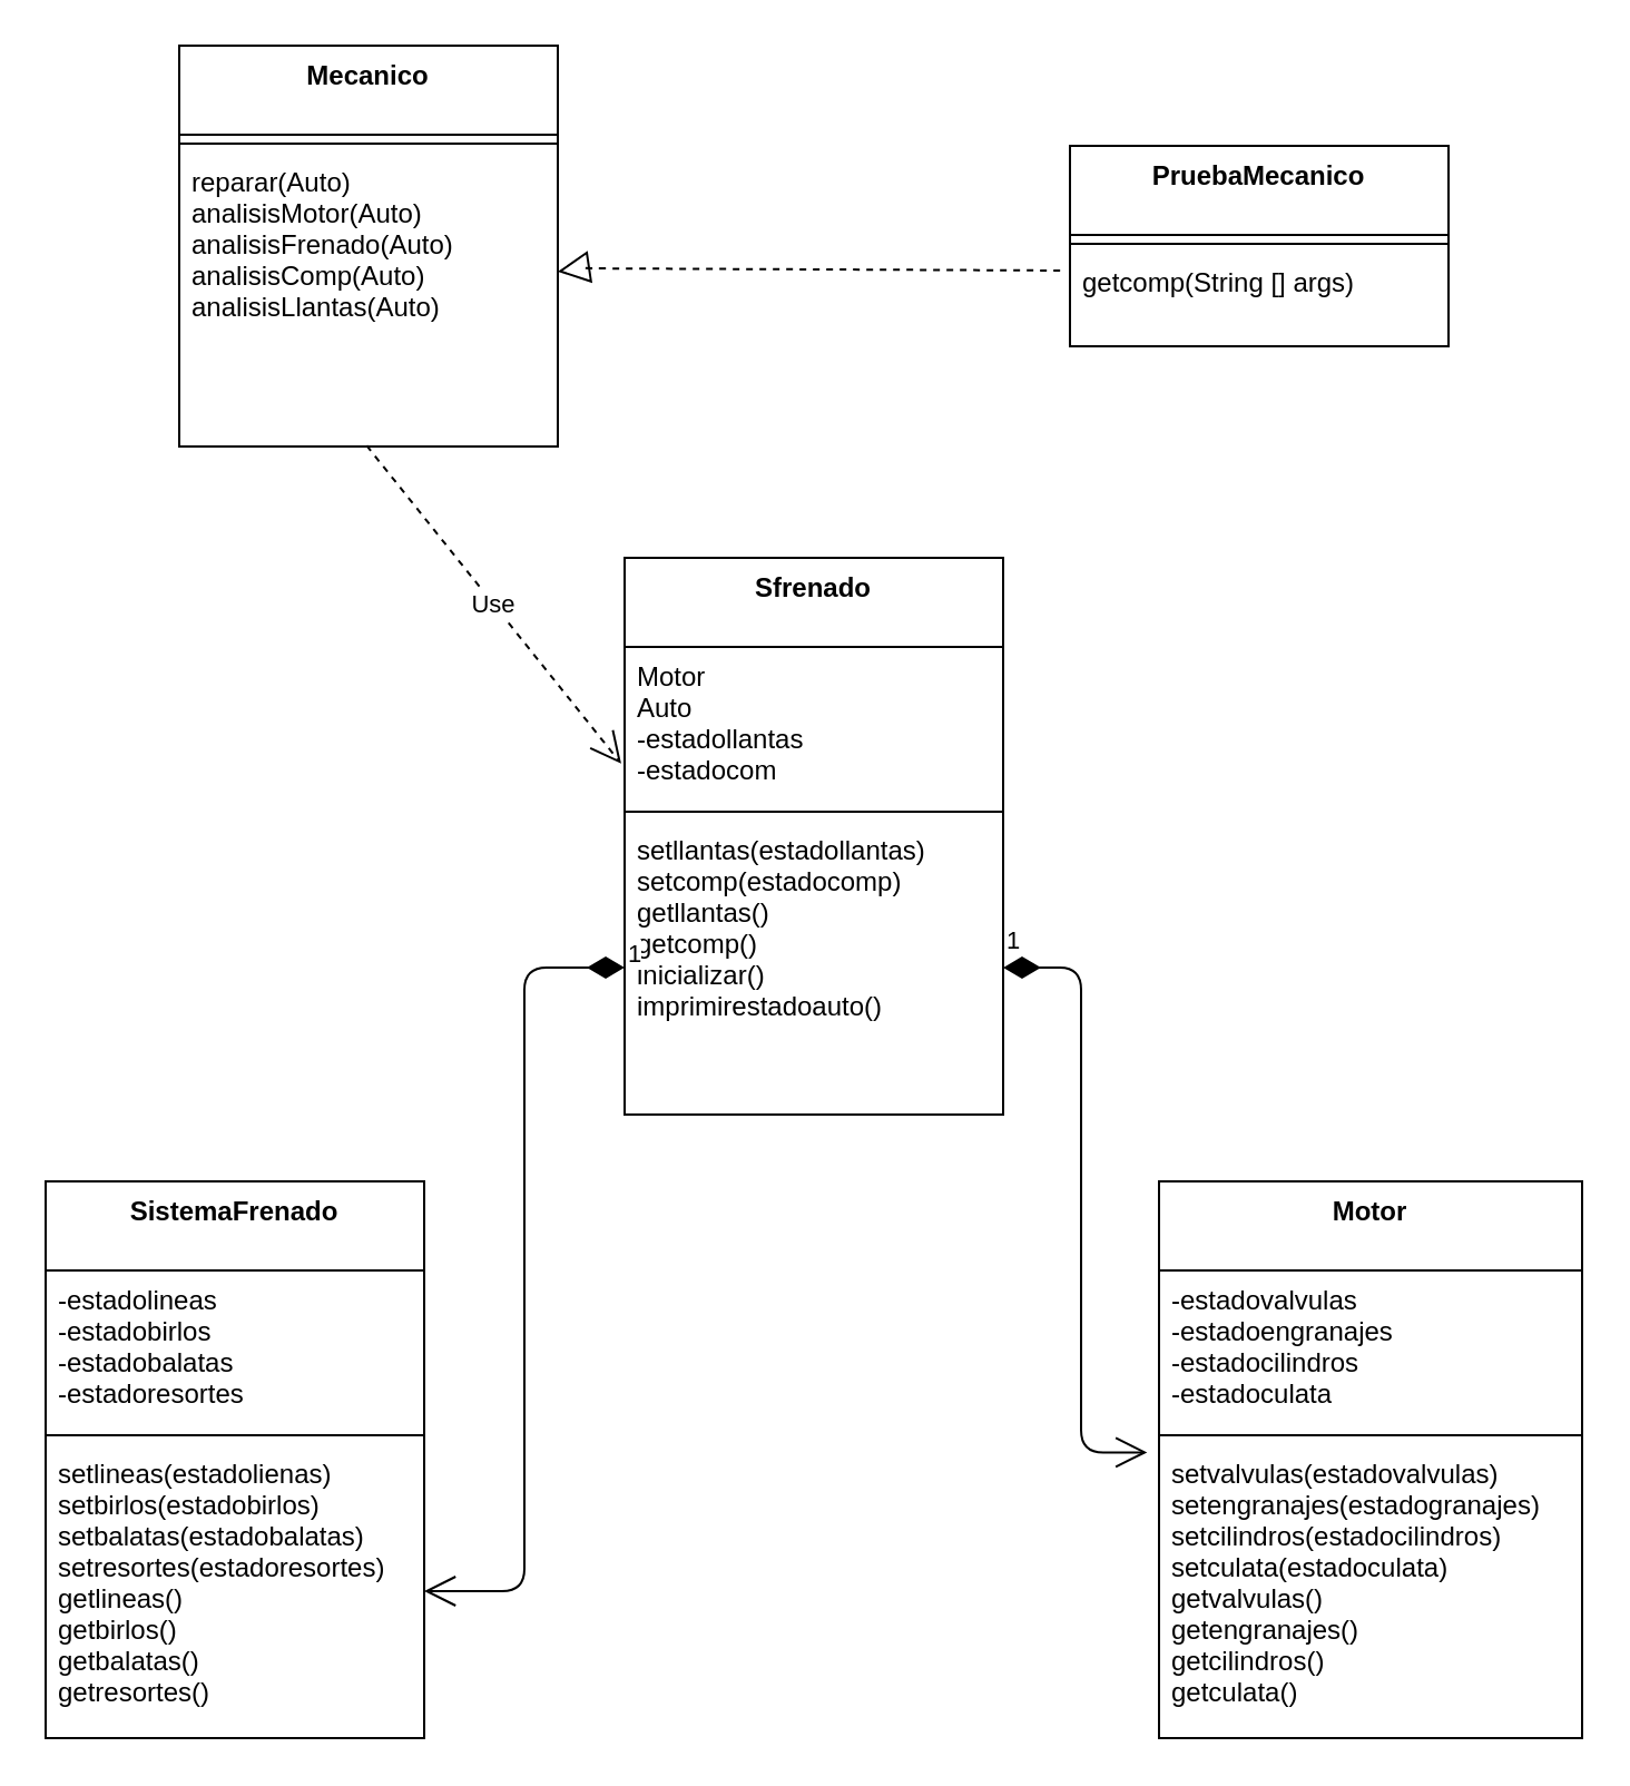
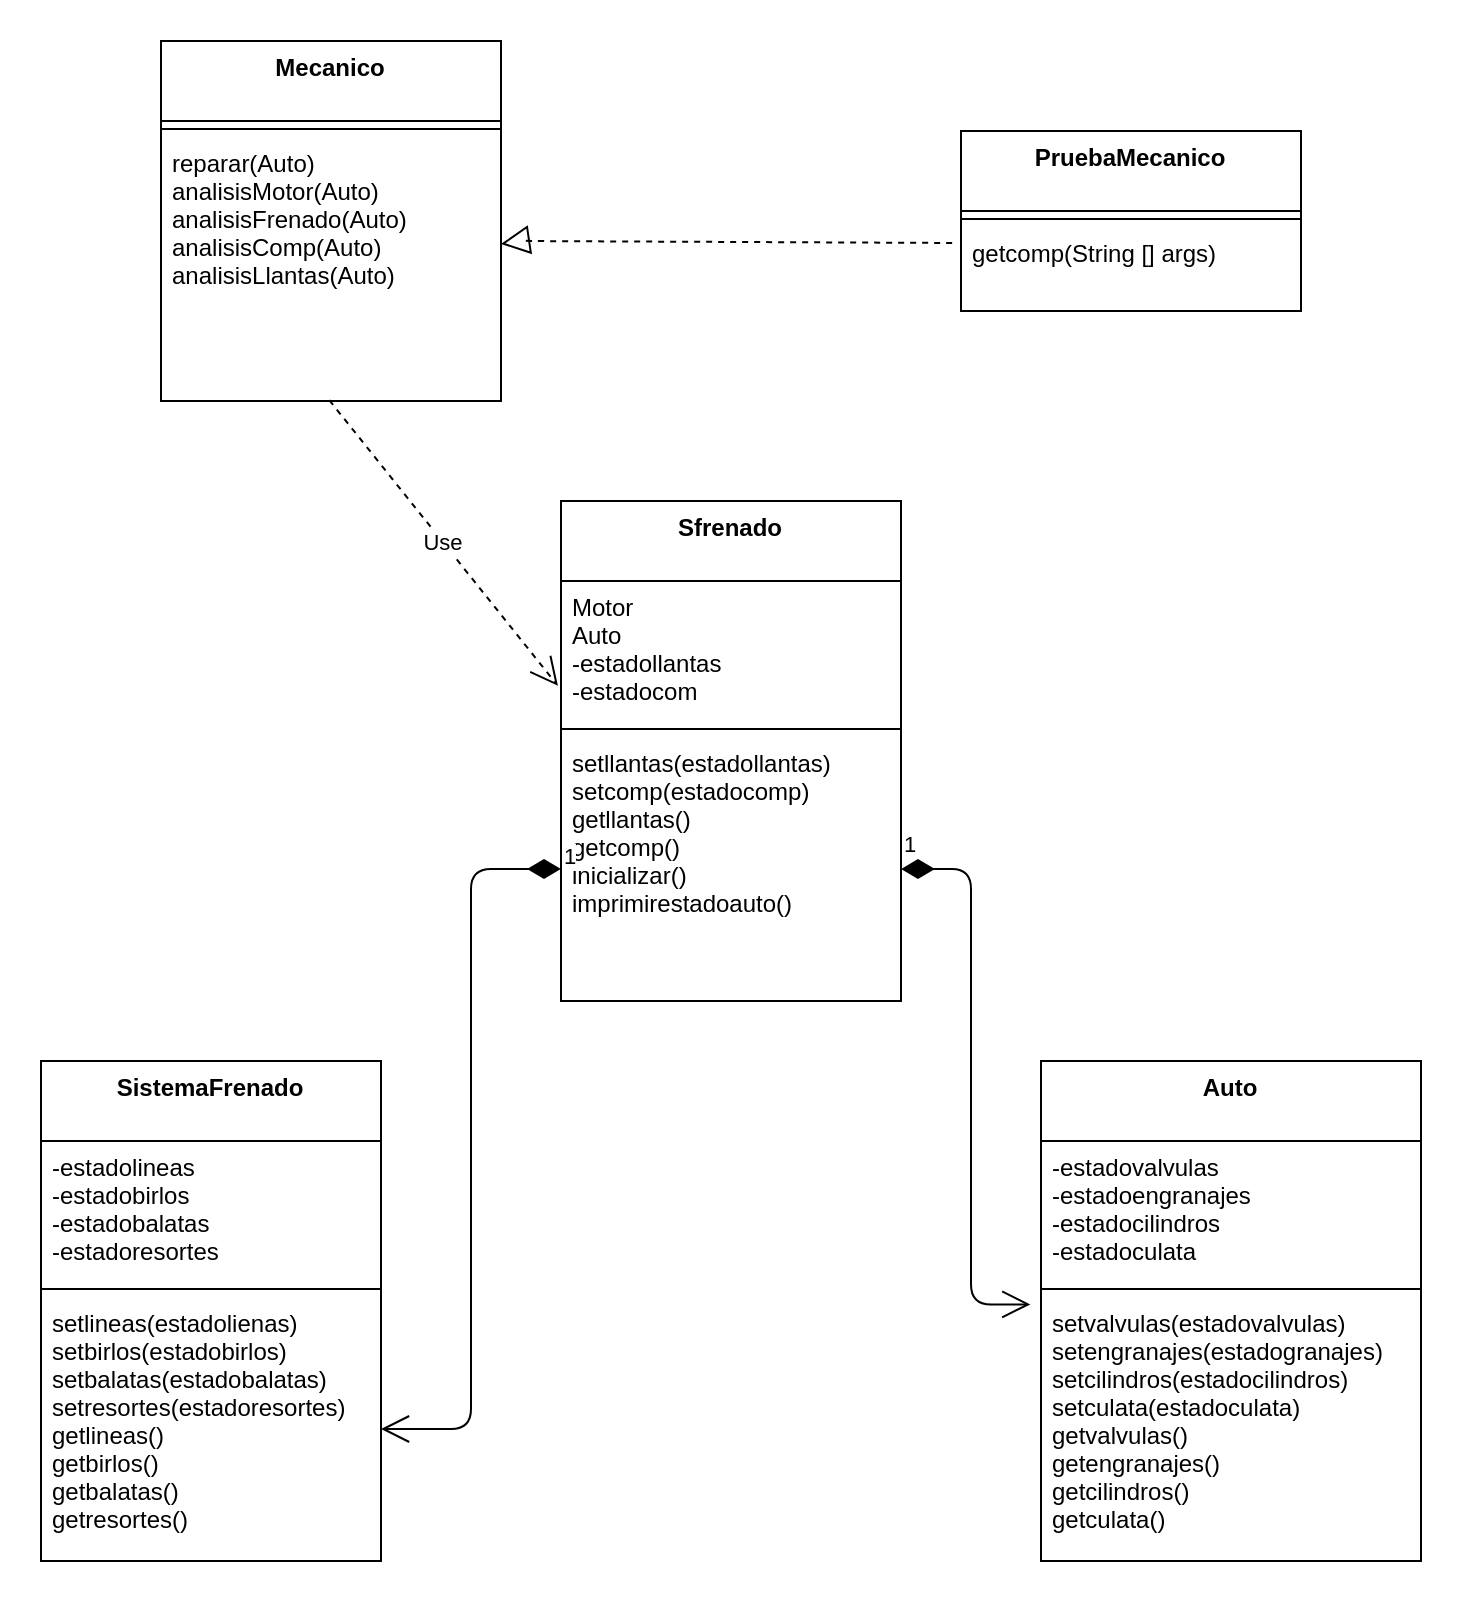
  <mxCell id="0" />
  <mxCell id="1" parent="0" />
  <mxCell id="2" value="SistemaFrenado" style="swimlane;fontStyle=1;align=center;verticalAlign=top;childLayout=stackLayout;horizontal=1;startSize=40;horizontalStack=0;resizeParent=1;resizeParentMax=0;resizeLast=0;collapsible=1;marginBottom=0;" parent="1" vertex="1"><mxGeometry x="20" y="530" width="170" height="250" as="geometry" /></mxCell>
  <mxCell id="3" value="-estadolineas&#10;-estadobirlos&#10;-estadobalatas&#10;-estadoresortes" style="text;strokeColor=none;fillColor=none;align=left;verticalAlign=top;spacingLeft=4;spacingRight=4;overflow=hidden;rotatable=0;points=[[0,0.5],[1,0.5]];portConstraint=eastwest;" parent="2" vertex="1"><mxGeometry y="40" width="170" height="70" as="geometry" /></mxCell>
  <mxCell id="4" value="" style="line;strokeWidth=1;fillColor=none;align=left;verticalAlign=middle;spacingTop=-1;spacingLeft=3;spacingRight=3;rotatable=0;labelPosition=right;points=[];portConstraint=eastwest;" parent="2" vertex="1"><mxGeometry y="110" width="170" height="8" as="geometry" /></mxCell>
  <mxCell id="5" value="setlineas(estadolienas)&#10;setbirlos(estadobirlos)&#10;setbalatas(estadobalatas)&#10;setresortes(estadoresortes)&#10;getlineas()&#10;getbirlos()&#10;getbalatas()&#10;getresortes()" style="text;strokeColor=none;fillColor=none;align=left;verticalAlign=top;spacingLeft=4;spacingRight=4;overflow=hidden;rotatable=0;points=[[0,0.5],[1,0.5]];portConstraint=eastwest;" parent="2" vertex="1"><mxGeometry y="118" width="170" height="132" as="geometry" /></mxCell>
- <mxCell id="6" value="Motor" style="swimlane;fontStyle=1;align=center;verticalAlign=top;childLayout=stackLayout;horizontal=1;startSize=40;horizontalStack=0;resizeParent=1;resizeParentMax=0;resizeLast=0;collapsible=1;marginBottom=0;" parent="1" vertex="1"><mxGeometry x="520" y="530" width="190" height="250" as="geometry"><mxRectangle x="1210" y="520" width="70" height="40" as="alternateBounds" /></mxGeometry></mxCell>
+ <mxCell id="6" value="Auto" style="swimlane;fontStyle=1;align=center;verticalAlign=top;childLayout=stackLayout;horizontal=1;startSize=40;horizontalStack=0;resizeParent=1;resizeParentMax=0;resizeLast=0;collapsible=1;marginBottom=0;" parent="1" vertex="1"><mxGeometry x="520" y="530" width="190" height="250" as="geometry"><mxRectangle x="1210" y="520" width="70" height="40" as="alternateBounds" /></mxGeometry></mxCell>
  <mxCell id="7" value="-estadovalvulas&#10;-estadoengranajes&#10;-estadocilindros&#10;-estadoculata" style="text;strokeColor=none;fillColor=none;align=left;verticalAlign=top;spacingLeft=4;spacingRight=4;overflow=hidden;rotatable=0;points=[[0,0.5],[1,0.5]];portConstraint=eastwest;" parent="6" vertex="1"><mxGeometry y="40" width="190" height="70" as="geometry" /></mxCell>
  <mxCell id="8" value="" style="line;strokeWidth=1;fillColor=none;align=left;verticalAlign=middle;spacingTop=-1;spacingLeft=3;spacingRight=3;rotatable=0;labelPosition=right;points=[];portConstraint=eastwest;" parent="6" vertex="1"><mxGeometry y="110" width="190" height="8" as="geometry" /></mxCell>
  <mxCell id="9" value="setvalvulas(estadovalvulas)&#10;setengranajes(estadogranajes)&#10;setcilindros(estadocilindros)&#10;setculata(estadoculata)&#10;getvalvulas()&#10;getengranajes()&#10;getcilindros()&#10;getculata()" style="text;strokeColor=none;fillColor=none;align=left;verticalAlign=top;spacingLeft=4;spacingRight=4;overflow=hidden;rotatable=0;points=[[0,0.5],[1,0.5]];portConstraint=eastwest;" parent="6" vertex="1"><mxGeometry y="118" width="190" height="132" as="geometry" /></mxCell>
  <mxCell id="10" value="Sfrenado" style="swimlane;fontStyle=1;align=center;verticalAlign=top;childLayout=stackLayout;horizontal=1;startSize=40;horizontalStack=0;resizeParent=1;resizeParentMax=0;resizeLast=0;collapsible=1;marginBottom=0;" parent="1" vertex="1"><mxGeometry x="280" y="250" width="170" height="250" as="geometry" /></mxCell>
  <mxCell id="11" value="Motor &#10;Auto&#10;-estadollantas&#10;-estadocom" style="text;strokeColor=none;fillColor=none;align=left;verticalAlign=top;spacingLeft=4;spacingRight=4;overflow=hidden;rotatable=0;points=[[0,0.5],[1,0.5]];portConstraint=eastwest;" parent="10" vertex="1"><mxGeometry y="40" width="170" height="70" as="geometry" /></mxCell>
  <mxCell id="12" value="" style="line;strokeWidth=1;fillColor=none;align=left;verticalAlign=middle;spacingTop=-1;spacingLeft=3;spacingRight=3;rotatable=0;labelPosition=right;points=[];portConstraint=eastwest;" parent="10" vertex="1"><mxGeometry y="110" width="170" height="8" as="geometry" /></mxCell>
  <mxCell id="13" value="setllantas(estadollantas)&#10;setcomp(estadocomp)&#10;getllantas()&#10;getcomp()&#10;inicializar()&#10;imprimirestadoauto()" style="text;strokeColor=none;fillColor=none;align=left;verticalAlign=top;spacingLeft=4;spacingRight=4;overflow=hidden;rotatable=0;points=[[0,0.5],[1,0.5]];portConstraint=eastwest;" parent="10" vertex="1"><mxGeometry y="118" width="170" height="132" as="geometry" /></mxCell>
  <mxCell id="14" value="1" style="endArrow=open;html=1;endSize=12;startArrow=diamondThin;startSize=14;startFill=1;edgeStyle=orthogonalEdgeStyle;align=left;verticalAlign=bottom;entryX=-0.028;entryY=0.028;entryDx=0;entryDy=0;entryPerimeter=0;exitX=1;exitY=0.5;exitDx=0;exitDy=0;" parent="1" source="13" target="9" edge="1"><mxGeometry x="-1" y="3" relative="1" as="geometry"><mxPoint x="480" y="520" as="sourcePoint" /><mxPoint x="640" y="520" as="targetPoint" /></mxGeometry></mxCell>
  <mxCell id="15" value="1" style="endArrow=open;html=1;endSize=12;startArrow=diamondThin;startSize=14;startFill=1;edgeStyle=orthogonalEdgeStyle;align=left;verticalAlign=bottom;exitX=0;exitY=0.5;exitDx=0;exitDy=0;entryX=1;entryY=0.5;entryDx=0;entryDy=0;" parent="1" source="13" target="5" edge="1"><mxGeometry x="-1" y="3" relative="1" as="geometry"><mxPoint x="140" y="460" as="sourcePoint" /><mxPoint x="205" y="690" as="targetPoint" /></mxGeometry></mxCell>
  <mxCell id="16" value="" style="endArrow=block;dashed=1;endFill=0;endSize=12;html=1;exitX=-0.026;exitY=0.19;exitDx=0;exitDy=0;exitPerimeter=0;" parent="1" source="23" target="19" edge="1"><mxGeometry width="160" relative="1" as="geometry"><mxPoint x="480" y="30" as="sourcePoint" /><mxPoint x="260" y="100" as="targetPoint" /><Array as="points"><mxPoint x="260" y="120" /></Array></mxGeometry></mxCell>
  <mxCell id="17" value="Mecanico" style="swimlane;fontStyle=1;align=center;verticalAlign=top;childLayout=stackLayout;horizontal=1;startSize=40;horizontalStack=0;resizeParent=1;resizeParentMax=0;resizeLast=0;collapsible=1;marginBottom=0;" parent="1" vertex="1"><mxGeometry x="80" y="20" width="170" height="180" as="geometry" /></mxCell>
  <mxCell id="18" value="" style="line;strokeWidth=1;fillColor=none;align=left;verticalAlign=middle;spacingTop=-1;spacingLeft=3;spacingRight=3;rotatable=0;labelPosition=right;points=[];portConstraint=eastwest;" parent="17" vertex="1"><mxGeometry y="40" width="170" height="8" as="geometry" /></mxCell>
  <mxCell id="19" value="reparar(Auto)&#10;analisisMotor(Auto)&#10;analisisFrenado(Auto)&#10;analisisComp(Auto)&#10;analisisLlantas(Auto)" style="text;strokeColor=none;fillColor=none;align=left;verticalAlign=top;spacingLeft=4;spacingRight=4;overflow=hidden;rotatable=0;points=[[0,0.5],[1,0.5]];portConstraint=eastwest;" parent="17" vertex="1"><mxGeometry y="48" width="170" height="132" as="geometry" /></mxCell>
  <mxCell id="20" value="Use" style="endArrow=open;endSize=12;dashed=1;html=1;exitX=0.495;exitY=0.997;exitDx=0;exitDy=0;exitPerimeter=0;entryX=-0.009;entryY=0.749;entryDx=0;entryDy=0;entryPerimeter=0;" parent="1" source="19" target="11" edge="1"><mxGeometry width="160" relative="1" as="geometry"><mxPoint x="160" y="410" as="sourcePoint" /><mxPoint x="164" y="330" as="targetPoint" /></mxGeometry></mxCell>
  <mxCell id="21" value="PruebaMecanico" style="swimlane;fontStyle=1;align=center;verticalAlign=top;childLayout=stackLayout;horizontal=1;startSize=40;horizontalStack=0;resizeParent=1;resizeParentMax=0;resizeLast=0;collapsible=1;marginBottom=0;" parent="1" vertex="1"><mxGeometry x="480" y="65" width="170" height="90" as="geometry" /></mxCell>
  <mxCell id="22" value="" style="line;strokeWidth=1;fillColor=none;align=left;verticalAlign=middle;spacingTop=-1;spacingLeft=3;spacingRight=3;rotatable=0;labelPosition=right;points=[];portConstraint=eastwest;" parent="21" vertex="1"><mxGeometry y="40" width="170" height="8" as="geometry" /></mxCell>
  <mxCell id="23" value="getcomp(String [] args)&#10;" style="text;strokeColor=none;fillColor=none;align=left;verticalAlign=top;spacingLeft=4;spacingRight=4;overflow=hidden;rotatable=0;points=[[0,0.5],[1,0.5]];portConstraint=eastwest;" parent="21" vertex="1"><mxGeometry y="48" width="170" height="42" as="geometry" /></mxCell>
